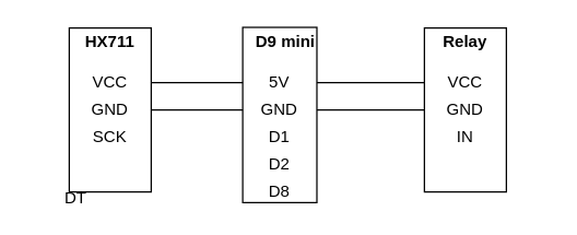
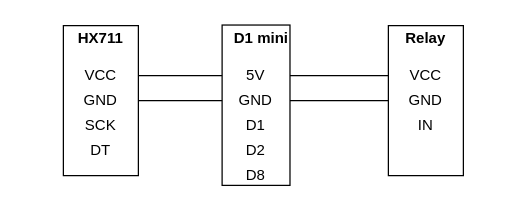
  <mxCell id="0" />
  <mxCell id="1" parent="0" />
  <mxCell id="2" style="edgeStyle=orthogonalEdgeStyle;rounded=0;orthogonalLoop=1;jettySize=auto;html=1;endArrow=none;endFill=0;" edge="1" parent="1" source="8" target="21"><mxGeometry relative="1" as="geometry" /></mxCell>
  <mxCell id="3" style="edgeStyle=orthogonalEdgeStyle;rounded=0;orthogonalLoop=1;jettySize=auto;html=1;endArrow=none;endFill=0;" edge="1" parent="1" source="7" target="20"><mxGeometry relative="1" as="geometry" /></mxCell>
  <mxCell id="4" style="edgeStyle=orthogonalEdgeStyle;rounded=0;orthogonalLoop=1;jettySize=auto;html=1;endArrow=none;endFill=0;" edge="1" parent="1" source="8" target="16"><mxGeometry relative="1" as="geometry" /></mxCell>
  <mxCell id="5" style="edgeStyle=orthogonalEdgeStyle;rounded=0;orthogonalLoop=1;jettySize=auto;html=1;verticalAlign=middle;endArrow=none;endFill=0;" edge="1" parent="1" source="7" target="15"><mxGeometry relative="1" as="geometry" /></mxCell>
  <mxCell id="6" value="" style="rounded=0;whiteSpace=wrap;html=1;rotation=90;" vertex="1" parent="1"><mxGeometry x="140" y="56.52" width="128.28" height="54.3" as="geometry" /></mxCell>
  <mxCell id="7" value="5V" style="text;html=1;strokeColor=none;fillColor=none;align=center;verticalAlign=middle;whiteSpace=wrap;rounded=0;" vertex="1" parent="1"><mxGeometry x="184.14" y="50" width="40" height="20" as="geometry" /></mxCell>
  <mxCell id="8" value="GND" style="text;html=1;strokeColor=none;fillColor=none;align=center;verticalAlign=middle;whiteSpace=wrap;rounded=0;" vertex="1" parent="1"><mxGeometry x="184.14" y="70" width="40" height="20" as="geometry" /></mxCell>
  <mxCell id="9" value="D1" style="text;html=1;strokeColor=none;fillColor=none;align=center;verticalAlign=middle;whiteSpace=wrap;rounded=0;" vertex="1" parent="1"><mxGeometry x="184.14" y="90" width="40" height="20" as="geometry" /></mxCell>
  <mxCell id="10" value="D2" style="text;html=1;strokeColor=none;fillColor=none;align=center;verticalAlign=middle;whiteSpace=wrap;rounded=0;" vertex="1" parent="1"><mxGeometry x="184.14" y="110" width="40" height="20" as="geometry" /></mxCell>
  <mxCell id="11" value="D8" style="text;html=1;strokeColor=none;fillColor=none;align=center;verticalAlign=middle;whiteSpace=wrap;rounded=0;" vertex="1" parent="1"><mxGeometry x="184.14" y="130" width="40" height="20" as="geometry" /></mxCell>
- <mxCell id="12" value="D9 mini" style="text;html=1;strokeColor=none;fillColor=none;align=center;verticalAlign=middle;whiteSpace=wrap;rounded=0;fontStyle=1" vertex="1" parent="1"><mxGeometry x="177.61" y="20" width="60.62" height="20" as="geometry" /></mxCell>
+ <mxCell id="12" value="D1 mini" style="text;html=1;strokeColor=none;fillColor=none;align=center;verticalAlign=middle;whiteSpace=wrap;rounded=0;fontStyle=1" vertex="1" parent="1"><mxGeometry x="177.61" y="20" width="60.62" height="20" as="geometry" /></mxCell>
  <mxCell id="13" value="" style="rounded=0;whiteSpace=wrap;html=1;rotation=90;" vertex="1" parent="1"><mxGeometry x="280" y="50" width="120" height="60" as="geometry" /></mxCell>
  <mxCell id="14" value="&lt;b&gt;Relay&lt;/b&gt;" style="text;html=1;strokeColor=none;fillColor=none;align=center;verticalAlign=middle;whiteSpace=wrap;rounded=0;" vertex="1" parent="1"><mxGeometry x="320" y="20" width="40" height="20" as="geometry" /></mxCell>
  <mxCell id="15" value="VCC" style="text;html=1;strokeColor=none;fillColor=none;align=center;verticalAlign=middle;whiteSpace=wrap;rounded=0;" vertex="1" parent="1"><mxGeometry x="320" y="50" width="40" height="20" as="geometry" /></mxCell>
  <mxCell id="16" value="GND" style="text;html=1;strokeColor=none;fillColor=none;align=center;verticalAlign=middle;whiteSpace=wrap;rounded=0;" vertex="1" parent="1"><mxGeometry x="320" y="70" width="40" height="20" as="geometry" /></mxCell>
  <mxCell id="17" value="IN" style="text;html=1;strokeColor=none;fillColor=none;align=center;verticalAlign=middle;whiteSpace=wrap;rounded=0;" vertex="1" parent="1"><mxGeometry x="320" y="90" width="40" height="20" as="geometry" /></mxCell>
  <mxCell id="18" value="" style="rounded=0;whiteSpace=wrap;html=1;rotation=90;" vertex="1" parent="1"><mxGeometry x="20" y="50" width="120" height="60" as="geometry" /></mxCell>
  <mxCell id="19" value="&lt;b&gt;HX711&lt;/b&gt;" style="text;html=1;strokeColor=none;fillColor=none;align=center;verticalAlign=middle;whiteSpace=wrap;rounded=0;" vertex="1" parent="1"><mxGeometry x="60" y="20" width="40" height="20" as="geometry" /></mxCell>
  <mxCell id="20" value="VCC" style="text;html=1;strokeColor=none;fillColor=none;align=center;verticalAlign=middle;whiteSpace=wrap;rounded=0;" vertex="1" parent="1"><mxGeometry x="60" y="50" width="40" height="20" as="geometry" /></mxCell>
  <mxCell id="21" value="GND" style="text;html=1;strokeColor=none;fillColor=none;align=center;verticalAlign=middle;whiteSpace=wrap;rounded=0;" vertex="1" parent="1"><mxGeometry x="60" y="70" width="40" height="20" as="geometry" /></mxCell>
  <mxCell id="22" value="SCK" style="text;html=1;strokeColor=none;fillColor=none;align=center;verticalAlign=middle;whiteSpace=wrap;rounded=0;" vertex="1" parent="1"><mxGeometry x="60" y="90" width="40" height="20" as="geometry" /></mxCell>
- <mxCell id="23" value="DT" style="text;html=1;strokeColor=none;fillColor=none;align=center;verticalAlign=middle;whiteSpace=wrap;rounded=0;" vertex="1" parent="1"><mxGeometry x="35" y="135" width="40" height="20" as="geometry" /></mxCell>
+ <mxCell id="23" value="DT" style="text;html=1;strokeColor=none;fillColor=none;align=center;verticalAlign=middle;whiteSpace=wrap;rounded=0;" vertex="1" parent="1"><mxGeometry x="60" y="110" width="40" height="20" as="geometry" /></mxCell>
